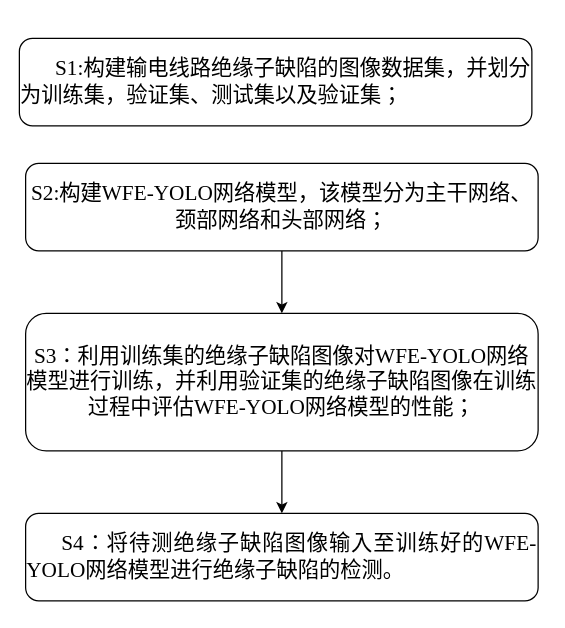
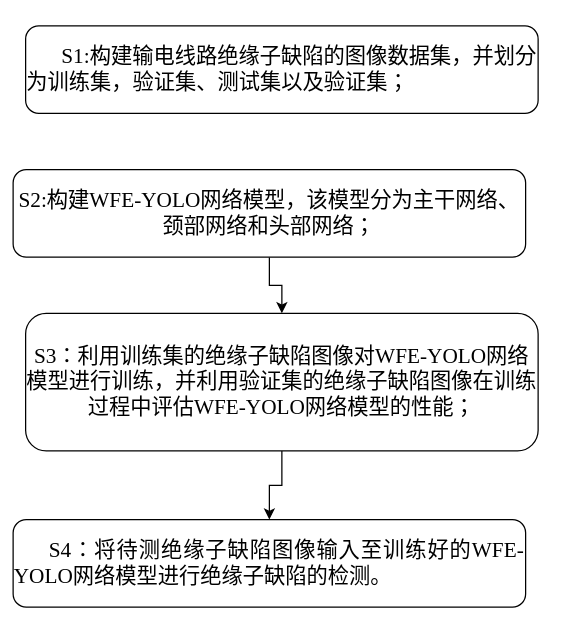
  <mxCell id="0" />
  <mxCell id="1" parent="0" />
- <mxCell id="2" value="&lt;p class=&quot;MsoNormal&quot; align=&quot;justify&quot; style=&quot;text-indent:21.0pt;mso-char-indent-count:0.0;text-align:justify;&lt;br/&gt;text-justify:inter-ideograph;&quot;&gt;&lt;span style=&quot;&quot;&gt;&lt;font&gt;&lt;font&gt;S1:&lt;/font&gt;&lt;font&gt;构建输电线路绝缘子缺陷的图像数据集，并划分为训练集，验证集、测试集以及验证集；&lt;/font&gt;&lt;/font&gt;&lt;/span&gt;&lt;span style=&quot;&quot;&gt;&lt;/span&gt;&lt;/p&gt;" style="rounded=1;whiteSpace=wrap;html=1;fontSize=17;fontStyle=0;fontFamily=宋体;fontColor=default;" vertex="1" parent="1"><mxGeometry x="15" y="30" width="410" height="70" as="geometry" /></mxCell>
+ <mxCell id="2" value="&lt;p class=&quot;MsoNormal&quot; align=&quot;justify&quot; style=&quot;text-indent:21.0pt;mso-char-indent-count:0.0;text-align:justify;&lt;br/&gt;text-justify:inter-ideograph;&quot;&gt;&lt;span style=&quot;&quot;&gt;&lt;font&gt;&lt;font&gt;S1:&lt;/font&gt;&lt;font&gt;构建输电线路绝缘子缺陷的图像数据集，并划分为训练集，验证集、测试集以及验证集；&lt;/font&gt;&lt;/font&gt;&lt;/span&gt;&lt;span style=&quot;&quot;&gt;&lt;/span&gt;&lt;/p&gt;" style="rounded=1;whiteSpace=wrap;html=1;fontSize=17;fontStyle=0;fontFamily=宋体;fontColor=default;" vertex="1" parent="1"><mxGeometry x="20" y="20" width="410" height="70" as="geometry" /></mxCell>
  <mxCell id="3" value="" style="edgeStyle=orthogonalEdgeStyle;rounded=0;orthogonalLoop=1;jettySize=auto;html=1;fontStyle=0;fontFamily=宋体;fontColor=default;" edge="1" parent="1" source="4" target="6"><mxGeometry relative="1" as="geometry" /></mxCell>
- <mxCell id="4" value="&lt;p class=&quot;MsoNormal&quot;&gt;&lt;span style=&quot;&quot;&gt;S2:构建WFE-YOLO&lt;/span&gt;&lt;span style=&quot;&quot;&gt;网络模型，&lt;/span&gt;&lt;span style=&quot;&quot;&gt;该模型分为主干网络、颈部网络和头部网络；&lt;/span&gt;&lt;/p&gt;" style="rounded=1;whiteSpace=wrap;html=1;fontSize=17;fontStyle=0;fontFamily=宋体;fontColor=default;" vertex="1" parent="1"><mxGeometry x="20" y="130" width="410" height="70" as="geometry" /></mxCell>
+ <mxCell id="4" value="&lt;p class=&quot;MsoNormal&quot;&gt;&lt;span style=&quot;&quot;&gt;S2:构建WFE-YOLO&lt;/span&gt;&lt;span style=&quot;&quot;&gt;网络模型，&lt;/span&gt;&lt;span style=&quot;&quot;&gt;该模型分为主干网络、颈部网络和头部网络；&lt;/span&gt;&lt;/p&gt;" style="rounded=1;whiteSpace=wrap;html=1;fontSize=17;fontStyle=0;fontFamily=宋体;fontColor=default;" vertex="1" parent="1"><mxGeometry x="10" y="135" width="410" height="70" as="geometry" /></mxCell>
  <mxCell id="5" value="" style="edgeStyle=orthogonalEdgeStyle;rounded=0;orthogonalLoop=1;jettySize=auto;html=1;fontStyle=0;fontFamily=宋体;fontColor=default;" edge="1" parent="1" source="6" target="7"><mxGeometry relative="1" as="geometry" /></mxCell>
  <mxCell id="6" value="&lt;p class=&quot;MsoNormal&quot;&gt;&lt;span style=&quot;&quot;&gt;&lt;font&gt;S3&lt;/font&gt;&lt;font&gt;：&lt;/font&gt;&lt;/span&gt;&lt;span style=&quot;&quot;&gt;利用训练集的绝缘子缺陷图像对&lt;/span&gt;WFE-YOLO&lt;span style=&quot;&quot;&gt;网络模型&lt;/span&gt;&lt;span style=&quot;&quot;&gt;&lt;font&gt;进行训练，并利用验证集&lt;/font&gt;&lt;font&gt;的绝缘子缺陷图像在训练过程中评估&lt;/font&gt;&lt;/span&gt;WFE-YOLO&lt;span style=&quot;&quot;&gt;网络模型&lt;/span&gt;&lt;span style=&quot;&quot;&gt;的性能&lt;/span&gt;&lt;span style=&quot;&quot;&gt;；&lt;/span&gt;&lt;/p&gt;" style="rounded=1;whiteSpace=wrap;html=1;fontSize=17;fontStyle=0;fontFamily=宋体;fontColor=default;" vertex="1" parent="1"><mxGeometry x="20" y="250" width="410" height="110" as="geometry" /></mxCell>
- <mxCell id="7" value="&lt;p class=&quot;MsoNormal&quot; align=&quot;justify&quot; style=&quot;text-indent:21.0pt;mso-char-indent-count:0.0;text-align:justify;&lt;br/&gt;text-justify:inter-ideograph;&quot;&gt;&lt;span style=&quot;&quot;&gt;S4：将待测绝缘子缺陷图像输入至训练好的&lt;/span&gt;&lt;span style=&quot;text-align: center; text-indent: 0px;&quot;&gt;WFE-YOLO网络&lt;/span&gt;&lt;span style=&quot;&quot;&gt;模型&lt;/span&gt;&lt;span style=&quot;&quot;&gt;&lt;font&gt;进行绝缘子缺陷的&lt;/font&gt;&lt;font&gt;检测。&lt;/font&gt;&lt;/span&gt;&lt;span style=&quot;&quot;&gt;&lt;/span&gt;&lt;/p&gt;" style="rounded=1;whiteSpace=wrap;html=1;fontSize=17;fontStyle=0;fontFamily=宋体;fontColor=default;" vertex="1" parent="1"><mxGeometry x="20" y="410" width="410" height="70" as="geometry" /></mxCell>
+ <mxCell id="7" value="&lt;p class=&quot;MsoNormal&quot; align=&quot;justify&quot; style=&quot;text-indent:21.0pt;mso-char-indent-count:0.0;text-align:justify;&lt;br/&gt;text-justify:inter-ideograph;&quot;&gt;&lt;span style=&quot;&quot;&gt;S4：将待测绝缘子缺陷图像输入至训练好的&lt;/span&gt;&lt;span style=&quot;text-align: center; text-indent: 0px;&quot;&gt;WFE-YOLO网络&lt;/span&gt;&lt;span style=&quot;&quot;&gt;模型&lt;/span&gt;&lt;span style=&quot;&quot;&gt;&lt;font&gt;进行绝缘子缺陷的&lt;/font&gt;&lt;font&gt;检测。&lt;/font&gt;&lt;/span&gt;&lt;span style=&quot;&quot;&gt;&lt;/span&gt;&lt;/p&gt;" style="rounded=1;whiteSpace=wrap;html=1;fontSize=17;fontStyle=0;fontFamily=宋体;fontColor=default;" vertex="1" parent="1"><mxGeometry x="10" y="415" width="410" height="70" as="geometry" /></mxCell>
